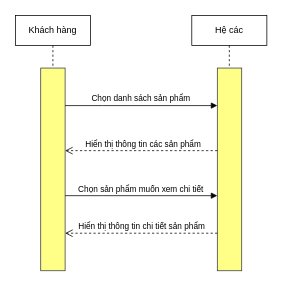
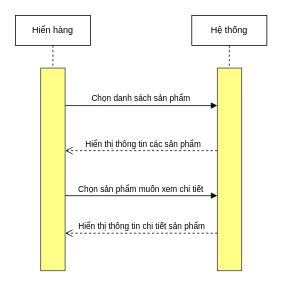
  <mxCell id="0" />
  <mxCell id="1" parent="0" />
- <mxCell id="2" value="Khách hàng" style="shape=umlLifeline;perimeter=lifelinePerimeter;whiteSpace=wrap;html=1;container=1;dropTarget=0;collapsible=0;recursiveResize=0;outlineConnect=0;portConstraint=eastwest;newEdgeStyle={&quot;curved&quot;:0,&quot;rounded&quot;:0};" vertex="1" parent="1"><mxGeometry x="20" y="20" width="100" height="70" as="geometry" /></mxCell>
- <mxCell id="3" value="Hệ các" style="shape=umlLifeline;perimeter=lifelinePerimeter;whiteSpace=wrap;html=1;container=1;dropTarget=0;collapsible=0;recursiveResize=0;outlineConnect=0;portConstraint=eastwest;newEdgeStyle={&quot;curved&quot;:0,&quot;rounded&quot;:0};" vertex="1" parent="1"><mxGeometry x="255" y="20" width="100" height="70" as="geometry" /></mxCell>
+ <mxCell id="2" value="Hiển hàng" style="shape=umlLifeline;perimeter=lifelinePerimeter;whiteSpace=wrap;html=1;container=1;dropTarget=0;collapsible=0;recursiveResize=0;outlineConnect=0;portConstraint=eastwest;newEdgeStyle={&quot;curved&quot;:0,&quot;rounded&quot;:0};" vertex="1" parent="1"><mxGeometry x="20" y="20" width="100" height="70" as="geometry" /></mxCell>
+ <mxCell id="3" value="Hệ thống" style="shape=umlLifeline;perimeter=lifelinePerimeter;whiteSpace=wrap;html=1;container=1;dropTarget=0;collapsible=0;recursiveResize=0;outlineConnect=0;portConstraint=eastwest;newEdgeStyle={&quot;curved&quot;:0,&quot;rounded&quot;:0};" vertex="1" parent="1"><mxGeometry x="255" y="20" width="100" height="70" as="geometry" /></mxCell>
  <mxCell id="4" value="" style="html=1;points=[[0,0,0,0,5],[0,1,0,0,-5],[1,0,0,0,5],[1,1,0,0,-5]];perimeter=orthogonalPerimeter;outlineConnect=0;targetShapes=umlLifeline;portConstraint=eastwest;newEdgeStyle={&quot;curved&quot;:0,&quot;rounded&quot;:0};fillColor=#ffff88;strokeColor=#36393d;" vertex="1" parent="1"><mxGeometry x="53.75" y="90" width="32.5" height="270" as="geometry" /></mxCell>
  <mxCell id="5" value="" style="html=1;points=[[0,0,0,0,5],[0,1,0,0,-5],[1,0,0,0,5],[1,1,0,0,-5]];perimeter=orthogonalPerimeter;outlineConnect=0;targetShapes=umlLifeline;portConstraint=eastwest;newEdgeStyle={&quot;curved&quot;:0,&quot;rounded&quot;:0};fillColor=#ffff88;strokeColor=#36393d;" vertex="1" parent="1"><mxGeometry x="289" y="90" width="32.5" height="270" as="geometry" /></mxCell>
  <mxCell id="6" value="Hiển thị thông tin các sản phẩm" style="html=1;verticalAlign=bottom;endArrow=open;dashed=1;endSize=8;curved=0;rounded=0;" edge="1" parent="1" source="5"><mxGeometry x="-0.023" relative="1" as="geometry"><mxPoint x="166.25" y="200" as="sourcePoint" /><mxPoint x="86.25" y="200" as="targetPoint" /><mxPoint as="offset" /></mxGeometry></mxCell>
  <mxCell id="7" value="Chọn danh sách sản phẩm" style="html=1;verticalAlign=bottom;endArrow=block;curved=0;rounded=0;" edge="1" parent="1" target="5"><mxGeometry width="80" relative="1" as="geometry"><mxPoint x="86.25" y="140" as="sourcePoint" /><mxPoint x="166.25" y="140" as="targetPoint" /><Array as="points"><mxPoint x="136.25" y="140" /></Array></mxGeometry></mxCell>
  <mxCell id="8" value="Chọn sản phẩm muốn xem chi tiết" style="html=1;verticalAlign=bottom;endArrow=block;curved=0;rounded=0;" edge="1" parent="1"><mxGeometry width="80" relative="1" as="geometry"><mxPoint x="86.25" y="260" as="sourcePoint" /><mxPoint x="289" y="260" as="targetPoint" /><Array as="points"><mxPoint x="136.25" y="260" /></Array></mxGeometry></mxCell>
  <mxCell id="9" value="Hiển thị thông tin chi tiết sản phẩm" style="html=1;verticalAlign=bottom;endArrow=open;dashed=1;endSize=8;curved=0;rounded=0;" edge="1" parent="1" source="5"><mxGeometry relative="1" as="geometry"><mxPoint x="166.25" y="310" as="sourcePoint" /><mxPoint x="86.25" y="310" as="targetPoint" /></mxGeometry></mxCell>
